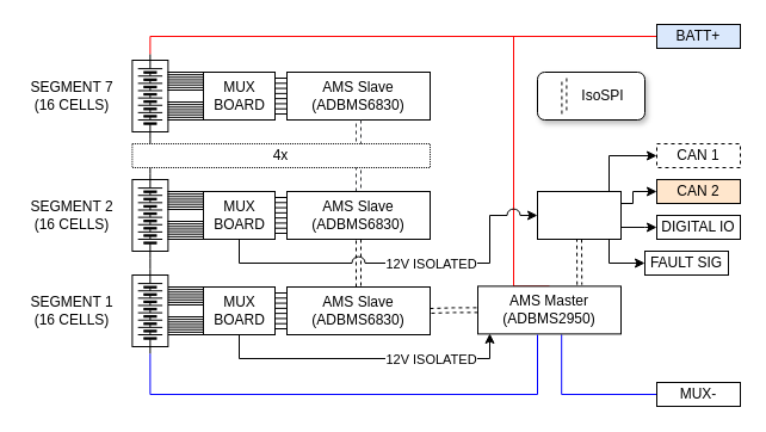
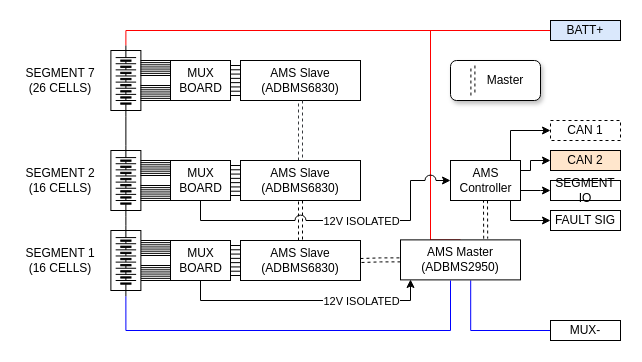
  <mxCell id="0" />
  <mxCell id="1" parent="0" />
  <mxCell id="2" value="" style="rounded=1;whiteSpace=wrap;html=1;glass=0;shadow=1;strokeWidth=1;" vertex="1" parent="1"><mxGeometry x="450" y="60" width="90" height="40" as="geometry" /></mxCell>
- <mxCell id="3" value="IsoSPI" style="rounded=1;whiteSpace=wrap;html=1;fillColor=none;strokeColor=none;" vertex="1" parent="1"><mxGeometry x="480" y="70.69" width="50" height="19.41" as="geometry" /></mxCell>
+ <mxCell id="3" value="Master" style="rounded=1;whiteSpace=wrap;html=1;fillColor=none;strokeColor=none;" vertex="1" parent="1"><mxGeometry x="480" y="70.69" width="50" height="19.41" as="geometry" /></mxCell>
  <mxCell id="4" value="" style="rounded=0;whiteSpace=wrap;html=1;" parent="1" vertex="1"><mxGeometry x="240" y="60" width="120" height="40" as="geometry" /></mxCell>
  <mxCell id="5" value="&lt;div&gt;AMS Slave&lt;/div&gt;(ADBMS6830)" style="text;html=1;align=center;verticalAlign=middle;whiteSpace=wrap;rounded=0;" parent="1" vertex="1"><mxGeometry x="255" y="65" width="90" height="30" as="geometry" /></mxCell>
  <mxCell id="6" style="edgeStyle=orthogonalEdgeStyle;rounded=0;orthogonalLoop=1;jettySize=auto;html=1;exitX=0.5;exitY=1;exitDx=0;exitDy=0;entryX=0.5;entryY=0;entryDx=0;entryDy=0;shape=link;dashed=1;" parent="1" source="8" target="10" edge="1"><mxGeometry relative="1" as="geometry" /></mxCell>
  <mxCell id="7" style="edgeStyle=orthogonalEdgeStyle;rounded=0;orthogonalLoop=1;jettySize=auto;html=1;exitX=0.5;exitY=0;exitDx=0;exitDy=0;entryX=0.5;entryY=1;entryDx=0;entryDy=0;endArrow=none;startFill=0;shape=link;dashed=1;fillColor=#cce5ff;strokeColor=#36393d;" parent="1" source="8" target="4" edge="1"><mxGeometry relative="1" as="geometry" /></mxCell>
  <mxCell id="8" value="" style="rounded=0;whiteSpace=wrap;html=1;" parent="1" vertex="1"><mxGeometry x="240" y="160" width="120" height="40" as="geometry" /></mxCell>
  <mxCell id="9" value="&lt;div&gt;AMS Slave&lt;/div&gt;(ADBMS6830)" style="text;html=1;align=center;verticalAlign=middle;whiteSpace=wrap;rounded=0;" parent="1" vertex="1"><mxGeometry x="255" y="165" width="90" height="30" as="geometry" /></mxCell>
  <mxCell id="10" value="" style="rounded=0;whiteSpace=wrap;html=1;" parent="1" vertex="1"><mxGeometry x="240" y="240" width="120" height="40" as="geometry" /></mxCell>
  <mxCell id="11" value="&lt;div&gt;AMS Slave&lt;/div&gt;(ADBMS6830)" style="text;html=1;align=center;verticalAlign=middle;whiteSpace=wrap;rounded=0;" parent="1" vertex="1"><mxGeometry x="255" y="245" width="90" height="30" as="geometry" /></mxCell>
  <mxCell id="12" style="edgeStyle=orthogonalEdgeStyle;rounded=0;orthogonalLoop=1;jettySize=auto;html=1;exitX=0;exitY=0.5;exitDx=0;exitDy=0;entryX=1;entryY=0.5;entryDx=0;entryDy=0;endArrow=none;startFill=0;shape=link;dashed=1;" parent="1" source="15" target="10" edge="1"><mxGeometry relative="1" as="geometry" /></mxCell>
  <mxCell id="13" style="edgeStyle=orthogonalEdgeStyle;rounded=0;orthogonalLoop=1;jettySize=auto;html=1;exitX=0.585;exitY=1.012;exitDx=0;exitDy=0;endArrow=none;startFill=0;exitPerimeter=0;fillColor=#b1ddf0;strokeColor=#0000FF;" edge="1" parent="1" source="15"><mxGeometry relative="1" as="geometry"><mxPoint x="550" y="330" as="targetPoint" /><Array as="points"><mxPoint x="470" y="330" /></Array></mxGeometry></mxCell>
  <mxCell id="14" style="edgeStyle=orthogonalEdgeStyle;rounded=0;orthogonalLoop=1;jettySize=auto;html=1;exitX=0.5;exitY=0;exitDx=0;exitDy=0;endArrow=none;startFill=0;strokeColor=#FF0000;" edge="1" parent="1" source="15"><mxGeometry relative="1" as="geometry"><mxPoint x="420" y="30" as="targetPoint" /><Array as="points"><mxPoint x="430" y="239" /><mxPoint x="430" y="30" /></Array></mxGeometry></mxCell>
  <mxCell id="15" value="" style="rounded=0;whiteSpace=wrap;html=1;" parent="1" vertex="1"><mxGeometry x="400" y="239.38" width="120" height="40" as="geometry" /></mxCell>
  <mxCell id="16" value="&lt;div&gt;&lt;span style=&quot;background-color: transparent; color: light-dark(rgb(0, 0, 0), rgb(255, 255, 255));&quot;&gt;AMS Master&lt;/span&gt;&lt;/div&gt;&lt;div&gt;(ADBMS2950)&lt;br&gt;&lt;/div&gt;" style="text;html=1;align=center;verticalAlign=middle;whiteSpace=wrap;rounded=0;" parent="1" vertex="1"><mxGeometry x="415" y="244.38" width="90" height="30" as="geometry" /></mxCell>
  <mxCell id="17" style="edgeStyle=orthogonalEdgeStyle;rounded=0;orthogonalLoop=1;jettySize=auto;html=1;exitX=0.5;exitY=1;exitDx=0;exitDy=0;" edge="1" parent="1" source="19"><mxGeometry relative="1" as="geometry"><mxPoint x="410" y="279" as="targetPoint" /><Array as="points"><mxPoint x="200" y="300" /><mxPoint x="410" y="300" /></Array></mxGeometry></mxCell>
  <mxCell id="18" value="12V ISOLATED" style="edgeLabel;html=1;align=center;verticalAlign=middle;resizable=0;points=[];" vertex="1" connectable="0" parent="17"><mxGeometry x="-0.033" relative="1" as="geometry"><mxPoint x="59" as="offset" /></mxGeometry></mxCell>
  <mxCell id="19" value="" style="rounded=0;whiteSpace=wrap;html=1;" vertex="1" parent="1"><mxGeometry x="170" y="240" width="60" height="40" as="geometry" /></mxCell>
  <mxCell id="20" value="MUX &lt;br&gt;BOARD" style="text;html=1;align=center;verticalAlign=middle;whiteSpace=wrap;rounded=0;" vertex="1" parent="1"><mxGeometry x="177.5" y="245" width="45" height="30" as="geometry" /></mxCell>
  <mxCell id="21" value="" style="rounded=0;whiteSpace=wrap;html=1;" vertex="1" parent="1"><mxGeometry x="170" y="160" width="60" height="40" as="geometry" /></mxCell>
  <mxCell id="22" value="MUX &lt;br&gt;BOARD" style="text;html=1;align=center;verticalAlign=middle;whiteSpace=wrap;rounded=0;" vertex="1" parent="1"><mxGeometry x="177.5" y="165" width="45" height="30" as="geometry" /></mxCell>
  <mxCell id="23" value="" style="rounded=0;whiteSpace=wrap;html=1;" vertex="1" parent="1"><mxGeometry x="170" y="60" width="60" height="40" as="geometry" /></mxCell>
  <mxCell id="24" value="MUX &lt;br&gt;BOARD" style="text;html=1;align=center;verticalAlign=middle;whiteSpace=wrap;rounded=0;" vertex="1" parent="1"><mxGeometry x="177.5" y="65" width="45" height="30" as="geometry" /></mxCell>
  <mxCell id="25" value="" style="verticalLabelPosition=bottom;shadow=0;dashed=0;align=center;html=1;verticalAlign=top;shape=mxgraph.electrical.transmission.8_line_bus;" vertex="1" parent="1"><mxGeometry x="230" y="245" width="10" height="30" as="geometry" /></mxCell>
  <mxCell id="26" value="" style="verticalLabelPosition=bottom;shadow=0;dashed=0;align=center;html=1;verticalAlign=top;shape=mxgraph.electrical.transmission.8_line_bus;" vertex="1" parent="1"><mxGeometry x="230" y="165" width="10" height="30" as="geometry" /></mxCell>
  <mxCell id="27" value="" style="verticalLabelPosition=bottom;shadow=0;dashed=0;align=center;html=1;verticalAlign=top;shape=mxgraph.electrical.transmission.8_line_bus;" vertex="1" parent="1"><mxGeometry x="230" y="65" width="10" height="30" as="geometry" /></mxCell>
  <mxCell id="28" value="" style="verticalLabelPosition=bottom;shadow=0;dashed=0;align=center;html=1;verticalAlign=top;shape=mxgraph.electrical.transmission.8_line_bus;" vertex="1" parent="1"><mxGeometry x="140" y="240" width="30" height="15" as="geometry" /></mxCell>
  <mxCell id="29" value="" style="verticalLabelPosition=bottom;shadow=0;dashed=0;align=center;html=1;verticalAlign=top;shape=mxgraph.electrical.transmission.8_line_bus;" vertex="1" parent="1"><mxGeometry x="140" y="265" width="30" height="15" as="geometry" /></mxCell>
  <mxCell id="30" value="SEGMENT 1&lt;div&gt;(16 CELLS)&lt;/div&gt;" style="text;html=1;align=center;verticalAlign=middle;whiteSpace=wrap;rounded=0;" vertex="1" parent="1"><mxGeometry x="20" y="246.04" width="80" height="27.92" as="geometry" /></mxCell>
  <mxCell id="31" value="" style="rounded=0;whiteSpace=wrap;html=1;" vertex="1" parent="1"><mxGeometry x="110.39" y="230" width="30" height="60" as="geometry" /></mxCell>
  <mxCell id="32" style="edgeStyle=orthogonalEdgeStyle;rounded=0;orthogonalLoop=1;jettySize=auto;html=1;exitX=1;exitY=0.5;exitDx=0;exitDy=0;entryX=0;entryY=0.5;entryDx=0;entryDy=0;endArrow=none;startFill=0;" edge="1" parent="1" source="34" target="37"><mxGeometry relative="1" as="geometry" /></mxCell>
  <mxCell id="33" style="edgeStyle=orthogonalEdgeStyle;rounded=0;orthogonalLoop=1;jettySize=auto;html=1;exitX=0;exitY=0.5;exitDx=0;exitDy=0;startArrow=none;startFill=0;endArrow=none;fillColor=#b1ddf0;strokeColor=#0000FF;" edge="1" parent="1" source="34"><mxGeometry relative="1" as="geometry"><mxPoint x="450" y="280" as="targetPoint" /><Array as="points"><mxPoint x="125" y="330" /><mxPoint x="450" y="330" /></Array></mxGeometry></mxCell>
  <mxCell id="34" value="&lt;div&gt;&lt;br&gt;&lt;/div&gt;" style="pointerEvents=1;verticalLabelPosition=bottom;shadow=0;dashed=0;align=center;html=1;verticalAlign=top;shape=mxgraph.electrical.miscellaneous.batteryStack;rotation=-90;" parent="1" vertex="1"><mxGeometry x="90" y="250.17" width="70.78" height="20.44" as="geometry" /></mxCell>
  <mxCell id="35" value="" style="rounded=0;whiteSpace=wrap;html=1;" vertex="1" parent="1"><mxGeometry x="110.39" y="150" width="30" height="60" as="geometry" /></mxCell>
  <mxCell id="36" style="edgeStyle=orthogonalEdgeStyle;rounded=0;orthogonalLoop=1;jettySize=auto;html=1;exitX=1;exitY=0.5;exitDx=0;exitDy=0;entryX=0;entryY=0.5;entryDx=0;entryDy=0;endArrow=none;startFill=0;" edge="1" parent="1" source="37" target="40"><mxGeometry relative="1" as="geometry" /></mxCell>
  <mxCell id="37" value="&lt;div&gt;&lt;br&gt;&lt;/div&gt;" style="pointerEvents=1;verticalLabelPosition=bottom;shadow=0;dashed=0;align=center;html=1;verticalAlign=top;shape=mxgraph.electrical.miscellaneous.batteryStack;rotation=-90;" vertex="1" parent="1"><mxGeometry x="90" y="170.17" width="70.78" height="20.44" as="geometry" /></mxCell>
  <mxCell id="38" value="" style="rounded=0;whiteSpace=wrap;html=1;" vertex="1" parent="1"><mxGeometry x="110.39" y="50" width="30" height="60" as="geometry" /></mxCell>
  <mxCell id="39" style="edgeStyle=orthogonalEdgeStyle;rounded=0;orthogonalLoop=1;jettySize=auto;html=1;exitX=1;exitY=0.5;exitDx=0;exitDy=0;endArrow=none;startFill=0;strokeColor=#FF0000;entryX=0;entryY=0.5;entryDx=0;entryDy=0;" edge="1" parent="1" source="40" target="55"><mxGeometry relative="1" as="geometry"><mxPoint x="550" y="50" as="targetPoint" /><Array as="points"><mxPoint x="125" y="30" /></Array></mxGeometry></mxCell>
  <mxCell id="40" value="&lt;div&gt;&lt;br&gt;&lt;/div&gt;" style="pointerEvents=1;verticalLabelPosition=bottom;shadow=0;dashed=0;align=center;html=1;verticalAlign=top;shape=mxgraph.electrical.miscellaneous.batteryStack;rotation=-90;" vertex="1" parent="1"><mxGeometry x="90" y="70.17" width="70.78" height="20.44" as="geometry" /></mxCell>
- <mxCell id="41" value="4x" style="rounded=0;whiteSpace=wrap;html=1;gradientColor=none;fillColor=default;strokeColor=default;dashed=1;perimeterSpacing=0;strokeWidth=1;dashPattern=1 1;" vertex="1" parent="1"><mxGeometry x="110.39" y="120" width="249.61" height="20" as="geometry" /></mxCell>
  <mxCell id="42" value="" style="verticalLabelPosition=bottom;shadow=0;dashed=0;align=center;html=1;verticalAlign=top;shape=mxgraph.electrical.transmission.8_line_bus;" vertex="1" parent="1"><mxGeometry x="140" y="160" width="30" height="15" as="geometry" /></mxCell>
  <mxCell id="43" value="" style="verticalLabelPosition=bottom;shadow=0;dashed=0;align=center;html=1;verticalAlign=top;shape=mxgraph.electrical.transmission.8_line_bus;" vertex="1" parent="1"><mxGeometry x="140" y="185" width="30" height="15" as="geometry" /></mxCell>
  <mxCell id="44" value="" style="verticalLabelPosition=bottom;shadow=0;dashed=0;align=center;html=1;verticalAlign=top;shape=mxgraph.electrical.transmission.8_line_bus;" vertex="1" parent="1"><mxGeometry x="140" y="60" width="30" height="15" as="geometry" /></mxCell>
  <mxCell id="45" value="" style="verticalLabelPosition=bottom;shadow=0;dashed=0;align=center;html=1;verticalAlign=top;shape=mxgraph.electrical.transmission.8_line_bus;" vertex="1" parent="1"><mxGeometry x="140" y="85" width="30" height="15" as="geometry" /></mxCell>
  <mxCell id="46" value="SEGMENT 2&lt;div&gt;(16 CELLS)&lt;/div&gt;" style="text;html=1;align=center;verticalAlign=middle;whiteSpace=wrap;rounded=0;" vertex="1" parent="1"><mxGeometry x="20" y="166.43" width="80" height="27.92" as="geometry" /></mxCell>
- <mxCell id="47" value="SEGMENT 7&lt;div&gt;(16 CELLS)&lt;/div&gt;" style="text;html=1;align=center;verticalAlign=middle;whiteSpace=wrap;rounded=0;" vertex="1" parent="1"><mxGeometry x="20" y="66.04" width="80" height="27.92" as="geometry" /></mxCell>
+ <mxCell id="47" value="SEGMENT 7&lt;div&gt;(26 CELLS)&lt;/div&gt;" style="text;html=1;align=center;verticalAlign=middle;whiteSpace=wrap;rounded=0;" vertex="1" parent="1"><mxGeometry x="20" y="66.04" width="80" height="27.92" as="geometry" /></mxCell>
  <mxCell id="48" style="edgeStyle=orthogonalEdgeStyle;rounded=0;orthogonalLoop=1;jettySize=auto;html=1;exitX=1;exitY=0.75;exitDx=0;exitDy=0;entryX=0;entryY=0.5;entryDx=0;entryDy=0;endArrow=classic;startFill=0;startArrow=none;endFill=1;" edge="1" parent="1" source="49" target="62"><mxGeometry relative="1" as="geometry"><mxPoint x="530" y="220" as="targetPoint" /><Array as="points"><mxPoint x="520" y="200" /><mxPoint x="510" y="200" /><mxPoint x="510" y="220" /></Array></mxGeometry></mxCell>
  <mxCell id="49" value="" style="rounded=0;whiteSpace=wrap;html=1;" vertex="1" parent="1"><mxGeometry x="450" y="160" width="70" height="40" as="geometry" /></mxCell>
+ <mxCell id="50" value="AMS&lt;div&gt;Controller&lt;/div&gt;" style="text;html=1;align=center;verticalAlign=middle;whiteSpace=wrap;rounded=0;" vertex="1" parent="1"><mxGeometry x="457.5" y="165" width="55" height="30" as="geometry" /></mxCell>
  <mxCell id="51" style="edgeStyle=orthogonalEdgeStyle;rounded=0;orthogonalLoop=1;jettySize=auto;html=1;exitX=0.5;exitY=1;exitDx=0;exitDy=0;entryX=0.71;entryY=-0.03;entryDx=0;entryDy=0;shape=link;dashed=1;entryPerimeter=0;" edge="1" parent="1" source="49" target="15"><mxGeometry relative="1" as="geometry"><mxPoint x="484.73" y="200" as="sourcePoint" /><mxPoint x="484.73" y="240" as="targetPoint" /></mxGeometry></mxCell>
  <mxCell id="52" style="edgeStyle=orthogonalEdgeStyle;rounded=0;orthogonalLoop=1;jettySize=auto;html=1;entryX=0;entryY=0.5;entryDx=0;entryDy=0;jumpStyle=arc;jumpSize=11;" edge="1" parent="1" source="21" target="49"><mxGeometry relative="1" as="geometry"><Array as="points"><mxPoint x="200" y="220" /><mxPoint x="410" y="220" /><mxPoint x="410" y="180" /></Array></mxGeometry></mxCell>
  <mxCell id="53" value="12V ISOLATED" style="edgeLabel;html=1;align=center;verticalAlign=middle;resizable=0;points=[];" vertex="1" connectable="0" parent="1"><mxGeometry x="360.003" y="220" as="geometry" /></mxCell>
  <mxCell id="54" value="MUX-" style="rounded=0;whiteSpace=wrap;html=1;" vertex="1" parent="1"><mxGeometry x="550" y="320" width="70" height="20" as="geometry" /></mxCell>
  <mxCell id="55" value="BATT+" style="rounded=0;whiteSpace=wrap;html=1;fillColor=#dae8fc;" vertex="1" parent="1"><mxGeometry x="550" y="20" width="70" height="20" as="geometry" /></mxCell>
  <mxCell id="56" style="edgeStyle=orthogonalEdgeStyle;rounded=0;orthogonalLoop=1;jettySize=auto;html=1;exitX=0;exitY=0.5;exitDx=0;exitDy=0;entryX=1;entryY=0.25;entryDx=0;entryDy=0;endArrow=none;startFill=1;endFill=1;startArrow=classic;" edge="1" parent="1" source="57" target="49"><mxGeometry relative="1" as="geometry"><Array as="points"><mxPoint x="510" y="130" /><mxPoint x="510" y="160" /><mxPoint x="520" y="160" /></Array></mxGeometry></mxCell>
  <mxCell id="57" value="CAN 1" style="rounded=0;whiteSpace=wrap;html=1;dashed=1;" vertex="1" parent="1"><mxGeometry x="550" y="120" width="70" height="20" as="geometry" /></mxCell>
  <mxCell id="58" style="edgeStyle=orthogonalEdgeStyle;rounded=0;orthogonalLoop=1;jettySize=auto;html=1;exitX=0;exitY=0.5;exitDx=0;exitDy=0;entryX=1;entryY=0.75;entryDx=0;entryDy=0;endArrow=none;startFill=1;startArrow=classic;" edge="1" parent="1" source="59" target="49"><mxGeometry relative="1" as="geometry"><Array as="points"><mxPoint x="540" y="190" /><mxPoint x="540" y="190" /></Array></mxGeometry></mxCell>
- <mxCell id="59" value="DIGITAL IO" style="rounded=0;whiteSpace=wrap;html=1;" vertex="1" parent="1"><mxGeometry x="550" y="180" width="70" height="20" as="geometry" /></mxCell>
+ <mxCell id="59" value="SEGMENT IO" style="rounded=0;whiteSpace=wrap;html=1;" vertex="1" parent="1"><mxGeometry x="550" y="180" width="70" height="20" as="geometry" /></mxCell>
  <mxCell id="60" style="edgeStyle=orthogonalEdgeStyle;rounded=0;orthogonalLoop=1;jettySize=auto;html=1;exitX=0;exitY=0.5;exitDx=0;exitDy=0;entryX=1;entryY=0.5;entryDx=0;entryDy=0;endArrow=none;startFill=1;startArrow=classic;" edge="1" parent="1" source="61" target="49"><mxGeometry relative="1" as="geometry"><Array as="points"><mxPoint x="530" y="160" /><mxPoint x="530" y="170" /><mxPoint x="520" y="170" /></Array></mxGeometry></mxCell>
  <mxCell id="61" value="CAN 2" style="rounded=0;whiteSpace=wrap;html=1;fillColor=#ffe6cc;" vertex="1" parent="1"><mxGeometry x="550" y="150" width="70" height="20" as="geometry" /></mxCell>
- <mxCell id="62" value="FAULT SIG" style="rounded=0;whiteSpace=wrap;html=1;" vertex="1" parent="1"><mxGeometry x="540" y="210" width="70" height="20" as="geometry" /></mxCell>
+ <mxCell id="62" value="FAULT SIG" style="rounded=0;whiteSpace=wrap;html=1;" vertex="1" parent="1"><mxGeometry x="550" y="210" width="70" height="20" as="geometry" /></mxCell>
  <mxCell id="63" style="edgeStyle=orthogonalEdgeStyle;rounded=0;orthogonalLoop=1;jettySize=auto;html=1;shape=link;dashed=1;" edge="1" parent="1"><mxGeometry relative="1" as="geometry"><mxPoint x="472.43" y="65" as="sourcePoint" /><mxPoint x="472.43" y="95" as="targetPoint" /><Array as="points"><mxPoint x="472.55" y="79.61" /><mxPoint x="472.55" y="79.61" /></Array></mxGeometry></mxCell>
